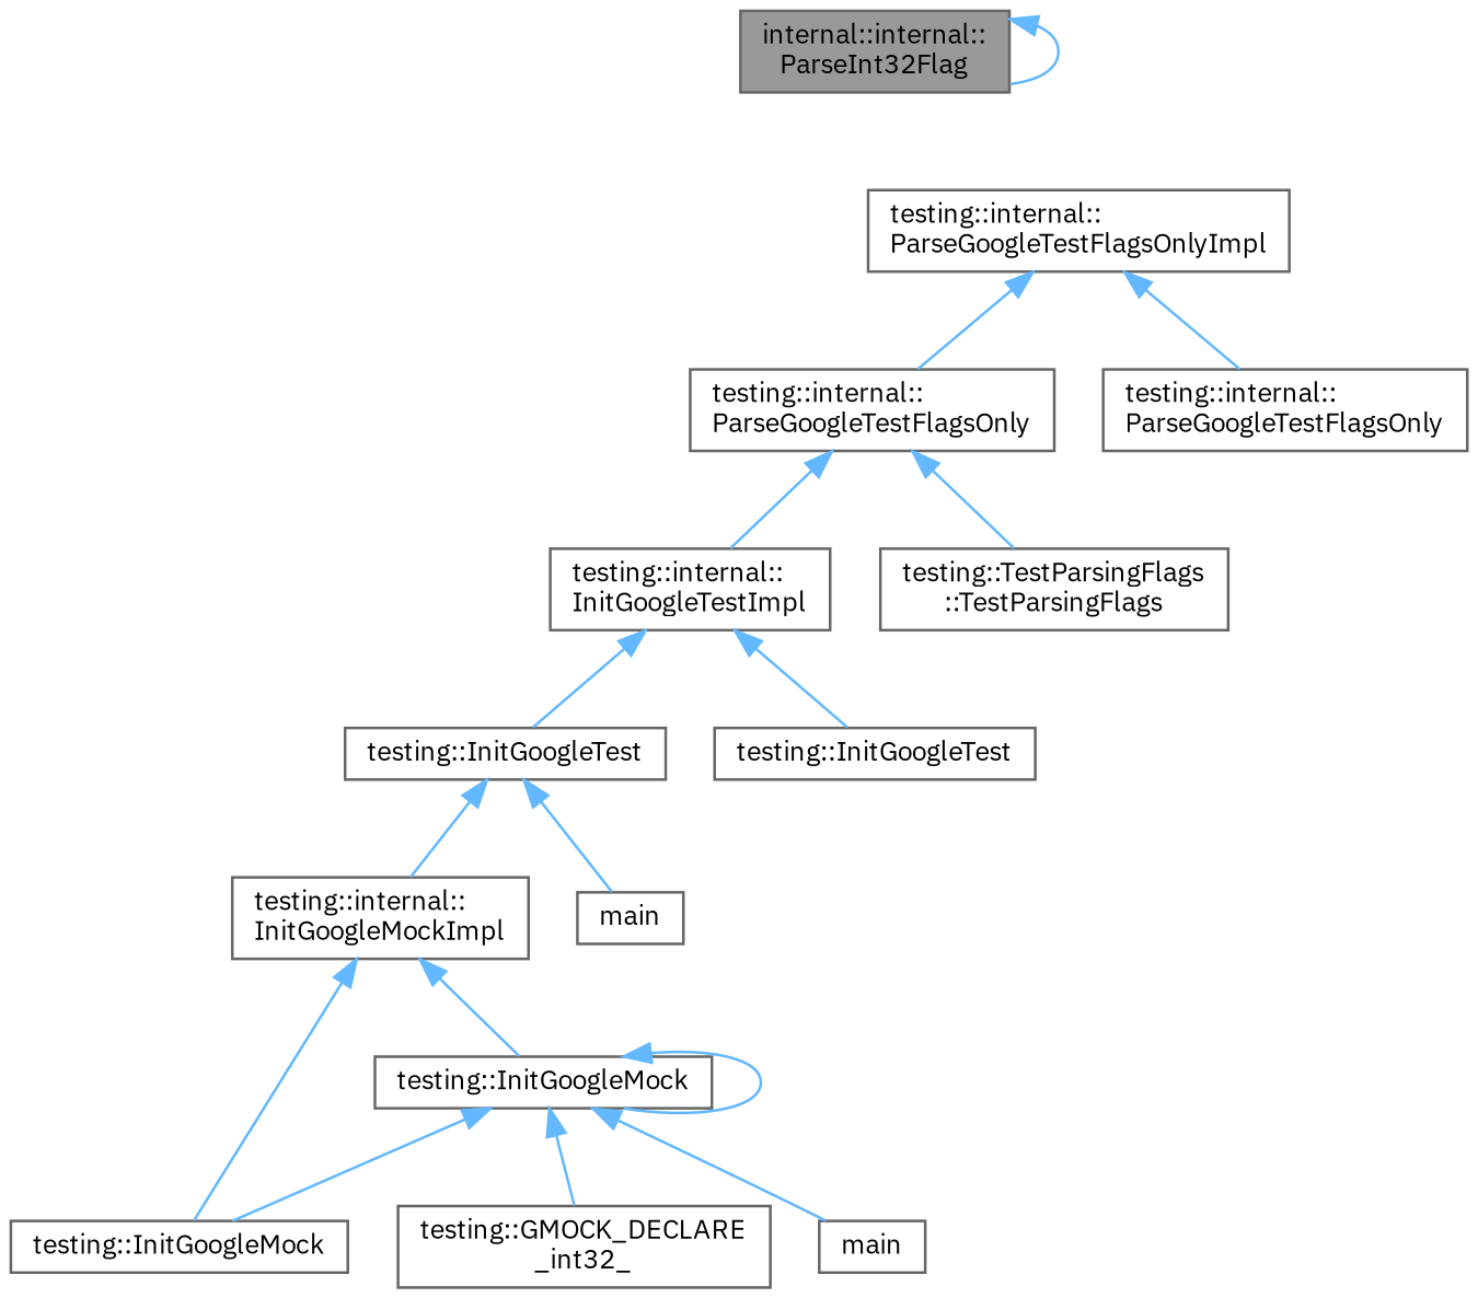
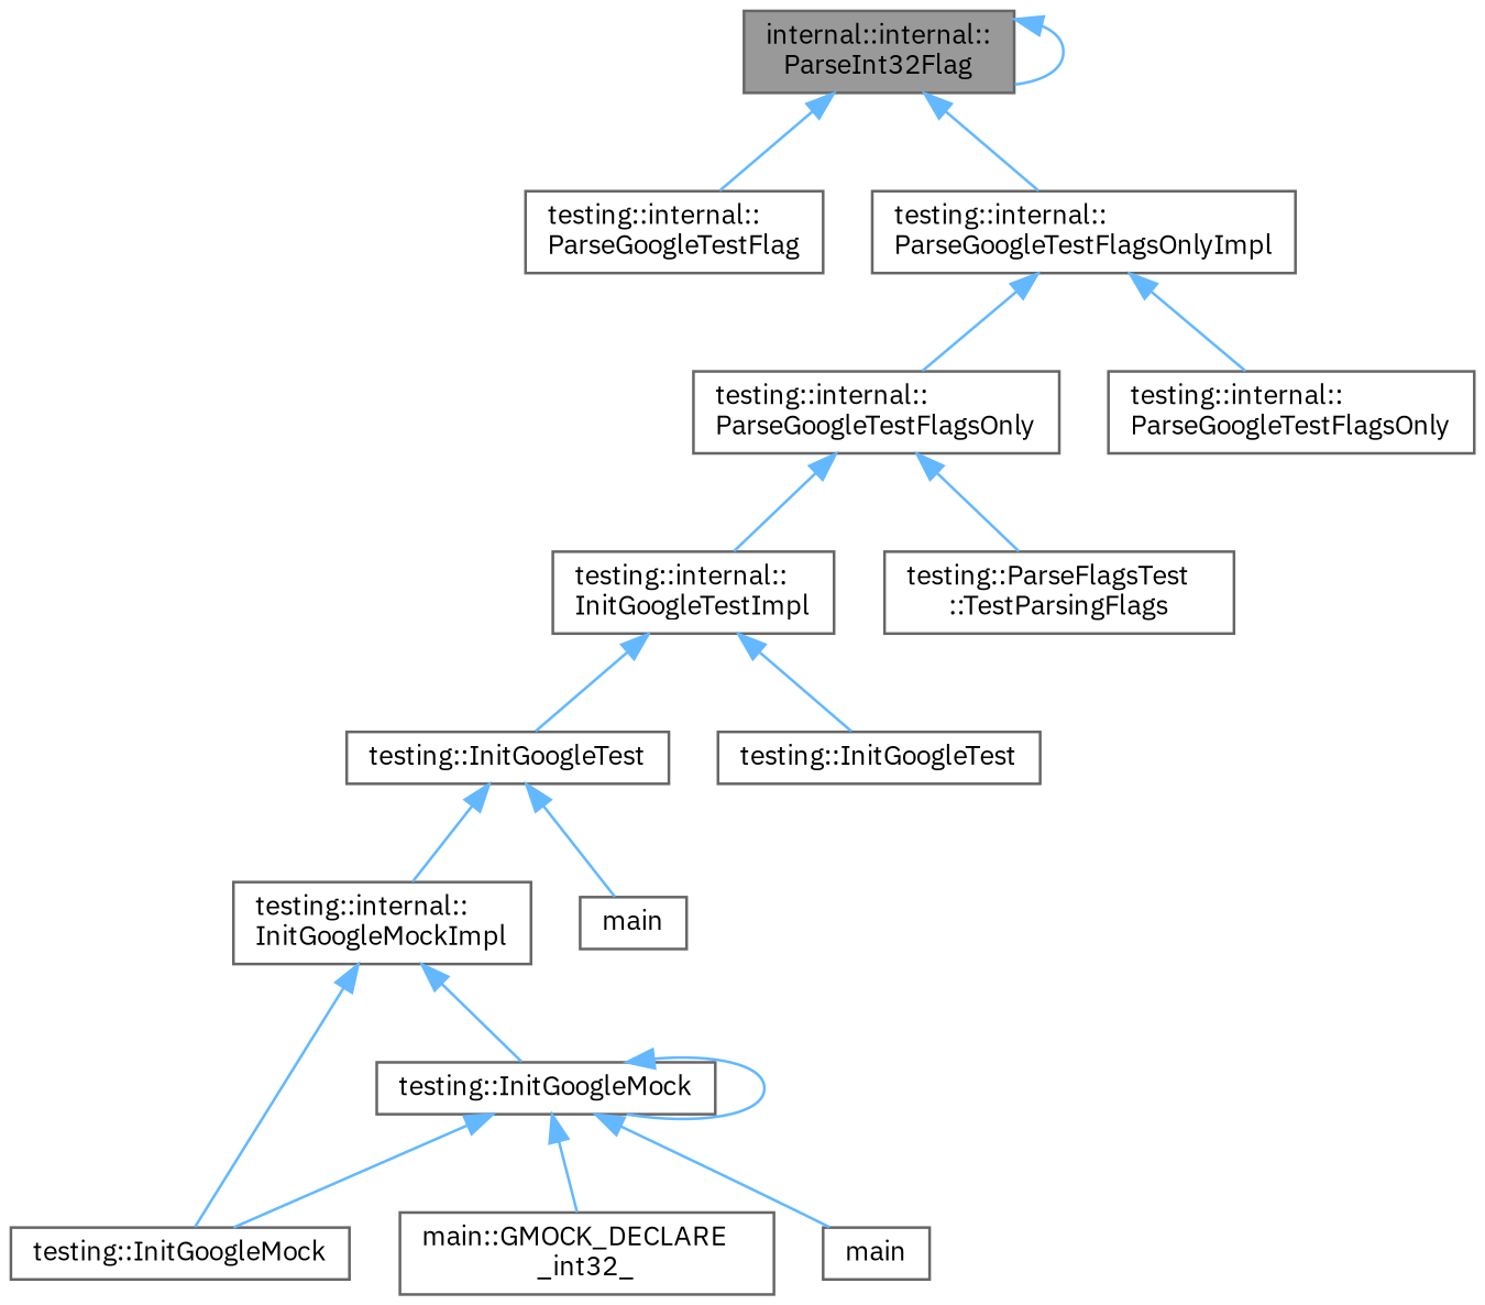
  digraph {
    fontname="IBM Plex Sans"
    rankdir=TB
    node [color=grey40 fillcolor=white fontname="IBM Plex Sans" fontsize=10 shape=box style=filled]
    edge [color=steelblue1 dir=back fontname="IBM Plex Sans" fontsize=10 labelfontname=Helvetica labelfontsize=10 style=solid]
    n1 [color=gray40 fillcolor=grey60 fontcolor=black height=0.2 label="internal::internal::\lParseInt32Flag" width=0.4]
+   n2 [height=0.2 label="testing::internal::\lParseGoogleTestFlag" width=0.4]
    n3 [height=0.2 label="testing::internal::\lParseGoogleTestFlagsOnlyImpl" width=0.4]
    n4 [height=0.2 label="testing::internal::\lParseGoogleTestFlagsOnly" width=0.4]
    n5 [height=0.2 label="testing::internal::\lParseGoogleTestFlagsOnly" width=0.4]
    n6 [height=0.2 label="testing::internal::\lInitGoogleTestImpl" width=0.4]
-   n7 [height=0.2 label="testing::TestParsingFlags\l::TestParsingFlags" width=0.4]
+   n7 [height=0.2 label="testing::ParseFlagsTest\l::TestParsingFlags" width=0.4]
    n8 [height=0.2 label="testing::InitGoogleTest" width=0.4]
    n9 [height=0.2 label="testing::InitGoogleTest" width=0.4]
    n10 [height=0.2 label="testing::internal::\lInitGoogleMockImpl" width=0.4]
    n11 [height=0.2 label=main width=0.4]
    n12 [height=0.2 label="testing::InitGoogleMock" width=0.4]
    n13 [height=0.2 label="testing::InitGoogleMock" width=0.4]
-   n14 [height=0.2 label="testing::GMOCK_DECLARE\l_int32_" width=0.4]
+   n14 [height=0.2 label="main::GMOCK_DECLARE\l_int32_" width=0.4]
    n15 [height=0.2 label=main width=0.4]
    n1 -> n1
+   n1 -> n2
+   n1 -> n3
    n3 -> n4
    n3 -> n5
    n4 -> n6
    n4 -> n7
    n6 -> n8
    n6 -> n9
    n8 -> n10
    n8 -> n11
    n10 -> n12
    n10 -> n13
    n12 -> n12
    n12 -> n13
    n12 -> n14
    n12 -> n15
  }
